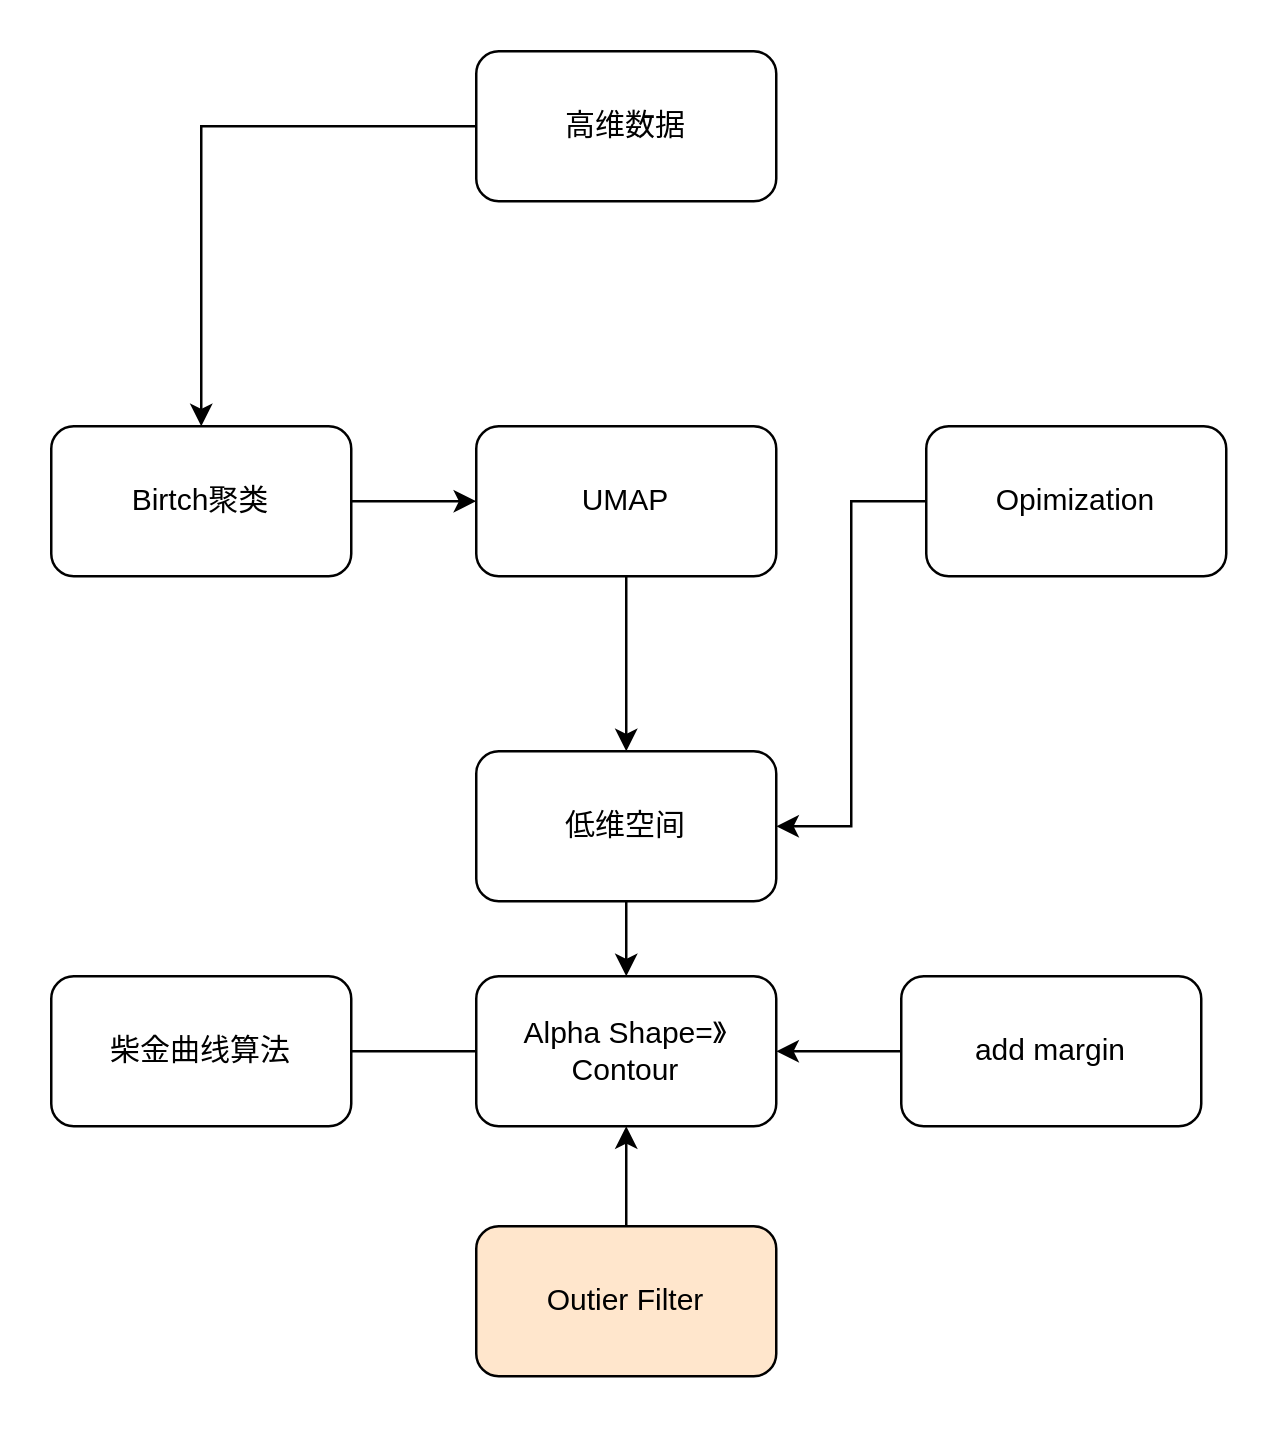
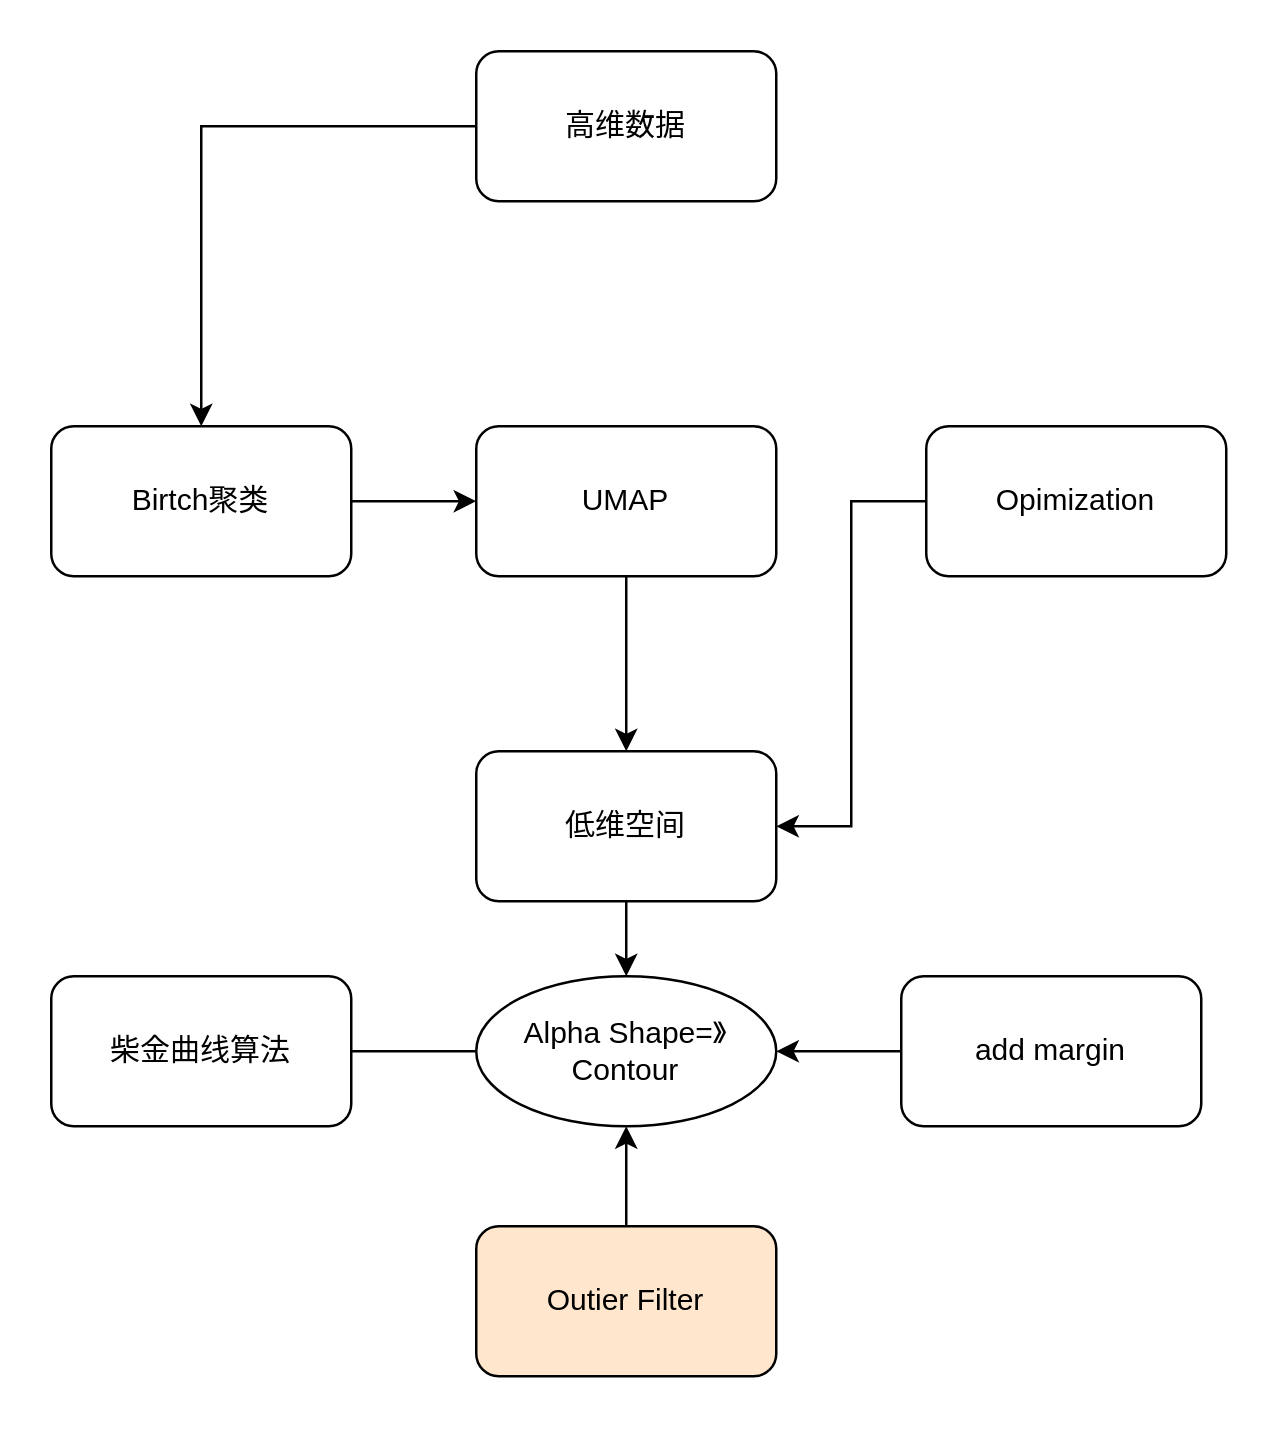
  <mxCell id="0" />
  <mxCell id="1" parent="0" />
  <mxCell id="2" value="" style="edgeStyle=orthogonalEdgeStyle;rounded=0;orthogonalLoop=1;jettySize=auto;html=1;" edge="1" parent="1" source="3" target="5"><mxGeometry relative="1" as="geometry" /></mxCell>
  <mxCell id="3" value="高维数据" style="rounded=1;whiteSpace=wrap;html=1;" vertex="1" parent="1"><mxGeometry x="190" y="20" width="120" height="60" as="geometry" /></mxCell>
  <mxCell id="4" value="" style="edgeStyle=orthogonalEdgeStyle;rounded=0;orthogonalLoop=1;jettySize=auto;html=1;" edge="1" parent="1" source="5" target="7"><mxGeometry relative="1" as="geometry" /></mxCell>
  <mxCell id="5" value="Birtch聚类" style="whiteSpace=wrap;html=1;rounded=1;" vertex="1" parent="1"><mxGeometry x="20" y="170" width="120" height="60" as="geometry" /></mxCell>
  <mxCell id="6" value="" style="edgeStyle=orthogonalEdgeStyle;rounded=0;orthogonalLoop=1;jettySize=auto;html=1;" edge="1" parent="1" source="7" target="9"><mxGeometry relative="1" as="geometry" /></mxCell>
  <mxCell id="7" value="UMAP" style="whiteSpace=wrap;html=1;rounded=1;" vertex="1" parent="1"><mxGeometry x="190" y="170" width="120" height="60" as="geometry" /></mxCell>
  <mxCell id="8" value="" style="edgeStyle=orthogonalEdgeStyle;rounded=0;orthogonalLoop=1;jettySize=auto;html=1;" edge="1" parent="1" source="9" target="11"><mxGeometry relative="1" as="geometry" /></mxCell>
  <mxCell id="9" value="低维空间" style="whiteSpace=wrap;html=1;rounded=1;" vertex="1" parent="1"><mxGeometry x="190" y="300" width="120" height="60" as="geometry" /></mxCell>
  <mxCell id="10" style="edgeStyle=orthogonalEdgeStyle;rounded=0;orthogonalLoop=1;jettySize=auto;html=1;exitX=0.5;exitY=1;exitDx=0;exitDy=0;" edge="1" parent="1" source="7" target="7"><mxGeometry relative="1" as="geometry" /></mxCell>
- <mxCell id="11" value="Alpha Shape=》Contour" style="whiteSpace=wrap;html=1;rounded=1;" vertex="1" parent="1"><mxGeometry x="190" y="390" width="120" height="60" as="geometry" /></mxCell>
+ <mxCell id="11" value="Alpha Shape=》Contour" style="ellipse;whiteSpace=wrap;html=1;" vertex="1" parent="1"><mxGeometry x="190" y="390" width="120" height="60" as="geometry" /></mxCell>
  <mxCell id="12" value="" style="edgeStyle=orthogonalEdgeStyle;rounded=0;orthogonalLoop=1;jettySize=auto;html=1;endArrow=none;" edge="1" parent="1" source="13" target="11"><mxGeometry relative="1" as="geometry" /></mxCell>
  <mxCell id="13" value="柴金曲线算法" style="whiteSpace=wrap;html=1;rounded=1;" vertex="1" parent="1"><mxGeometry x="20" y="390" width="120" height="60" as="geometry" /></mxCell>
  <mxCell id="14" value="" style="edgeStyle=orthogonalEdgeStyle;rounded=0;orthogonalLoop=1;jettySize=auto;html=1;" edge="1" parent="1" source="15" target="11"><mxGeometry relative="1" as="geometry" /></mxCell>
  <mxCell id="15" value="add margin" style="whiteSpace=wrap;html=1;rounded=1;" vertex="1" parent="1"><mxGeometry x="360" y="390" width="120" height="60" as="geometry" /></mxCell>
  <mxCell id="16" value="" style="edgeStyle=orthogonalEdgeStyle;rounded=0;orthogonalLoop=1;jettySize=auto;html=1;" edge="1" parent="1" source="17" target="11"><mxGeometry relative="1" as="geometry" /></mxCell>
  <mxCell id="17" value="Outier Filter" style="whiteSpace=wrap;html=1;rounded=1;fillColor=#ffe6cc;" vertex="1" parent="1"><mxGeometry x="190" y="490" width="120" height="60" as="geometry" /></mxCell>
  <mxCell id="18" style="edgeStyle=orthogonalEdgeStyle;rounded=0;orthogonalLoop=1;jettySize=auto;html=1;entryX=1;entryY=0.5;entryDx=0;entryDy=0;" edge="1" parent="1" source="19" target="9"><mxGeometry relative="1" as="geometry" /></mxCell>
  <mxCell id="19" value="Opimization" style="whiteSpace=wrap;html=1;rounded=1;" vertex="1" parent="1"><mxGeometry x="370" y="170" width="120" height="60" as="geometry" /></mxCell>
